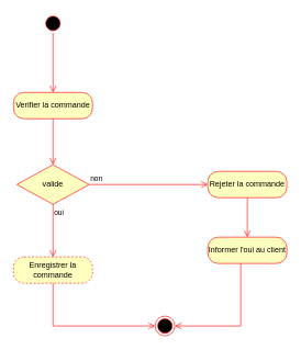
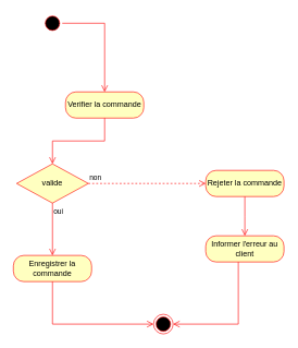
  <mxCell id="0" />
  <mxCell id="1" parent="0" />
  <mxCell id="2" value="" style="ellipse;html=1;shape=startState;fillColor=#000000;strokeColor=#ff0000;" vertex="1" parent="1"><mxGeometry x="65" y="20" width="30" height="30" as="geometry" /></mxCell>
  <mxCell id="3" value="" style="edgeStyle=orthogonalEdgeStyle;html=1;verticalAlign=bottom;endArrow=open;endSize=8;strokeColor=#ff0000;rounded=0;entryX=0.5;entryY=0;entryDx=0;entryDy=0;" edge="1" source="2" parent="1" target="14"><mxGeometry relative="1" as="geometry"><mxPoint x="80" y="130" as="targetPoint" /></mxGeometry></mxCell>
  <mxCell id="4" value="valide" style="rhombus;whiteSpace=wrap;html=1;fillColor=#ffffc0;strokeColor=#ff0000;" vertex="1" parent="1"><mxGeometry x="25" y="250" width="110" height="60" as="geometry" /></mxCell>
- <mxCell id="5" value="non" style="edgeStyle=orthogonalEdgeStyle;html=1;align=left;verticalAlign=bottom;endArrow=open;endSize=8;strokeColor=#ff0000;rounded=0;" edge="1" source="4" parent="1" target="9"><mxGeometry x="-1" relative="1" as="geometry"><mxPoint x="265" y="280" as="targetPoint" /></mxGeometry></mxCell>
+ <mxCell id="5" value="non" style="edgeStyle=orthogonalEdgeStyle;html=1;align=left;verticalAlign=bottom;endArrow=open;endSize=8;strokeColor=#ff0000;rounded=0;dashed=1;" edge="1" source="4" parent="1" target="9"><mxGeometry x="-1" relative="1" as="geometry"><mxPoint x="265" y="280" as="targetPoint" /></mxGeometry></mxCell>
  <mxCell id="6" value="oui" style="edgeStyle=orthogonalEdgeStyle;html=1;align=left;verticalAlign=top;endArrow=open;endSize=8;strokeColor=#ff0000;rounded=0;" edge="1" source="4" parent="1" target="7"><mxGeometry x="-1" relative="1" as="geometry"><mxPoint x="80" y="380" as="targetPoint" /></mxGeometry></mxCell>
- <mxCell id="7" value="Enregistrer la commande" style="rounded=1;whiteSpace=wrap;html=1;arcSize=40;fontColor=#000000;fillColor=#ffffc0;strokeColor=#ff0000;dashed=1;" vertex="1" parent="1"><mxGeometry x="20" y="390" width="120" height="40" as="geometry" /></mxCell>
+ <mxCell id="7" value="Enregistrer la commande" style="rounded=1;whiteSpace=wrap;html=1;arcSize=40;fontColor=#000000;fillColor=#ffffc0;strokeColor=#ff0000;" vertex="1" parent="1"><mxGeometry x="20" y="390" width="120" height="40" as="geometry" /></mxCell>
  <mxCell id="8" value="" style="edgeStyle=orthogonalEdgeStyle;html=1;verticalAlign=bottom;endArrow=open;endSize=8;strokeColor=#ff0000;rounded=0;entryX=0;entryY=0.5;entryDx=0;entryDy=0;" edge="1" source="7" parent="1" target="13"><mxGeometry relative="1" as="geometry"><mxPoint x="80" y="490" as="targetPoint" /><Array as="points"><mxPoint x="80" y="495" /></Array></mxGeometry></mxCell>
  <mxCell id="9" value="Rejeter la commande" style="rounded=1;whiteSpace=wrap;html=1;arcSize=40;fontColor=#000000;fillColor=#ffffc0;strokeColor=#ff0000;" vertex="1" parent="1"><mxGeometry x="315" y="260" width="120" height="40" as="geometry" /></mxCell>
  <mxCell id="10" value="" style="edgeStyle=orthogonalEdgeStyle;html=1;verticalAlign=bottom;endArrow=open;endSize=8;strokeColor=#ff0000;rounded=0;" edge="1" source="9" parent="1"><mxGeometry relative="1" as="geometry"><mxPoint x="375" y="360" as="targetPoint" /></mxGeometry></mxCell>
- <mxCell id="11" value="Informer l'oui au client" style="rounded=1;whiteSpace=wrap;html=1;arcSize=40;fontColor=#000000;fillColor=#ffffc0;strokeColor=#ff0000;" vertex="1" parent="1"><mxGeometry x="315" y="360" width="120" height="40" as="geometry" /></mxCell>
+ <mxCell id="11" value="Informer l'erreur au client" style="rounded=1;whiteSpace=wrap;html=1;arcSize=40;fontColor=#000000;fillColor=#ffffc0;strokeColor=#ff0000;" vertex="1" parent="1"><mxGeometry x="315" y="360" width="120" height="40" as="geometry" /></mxCell>
  <mxCell id="12" value="" style="edgeStyle=orthogonalEdgeStyle;html=1;verticalAlign=bottom;endArrow=open;endSize=8;strokeColor=#ff0000;rounded=0;entryX=1;entryY=0.5;entryDx=0;entryDy=0;" edge="1" source="11" parent="1" target="13"><mxGeometry relative="1" as="geometry"><mxPoint x="375" y="460" as="targetPoint" /><Array as="points"><mxPoint x="365" y="495" /></Array></mxGeometry></mxCell>
  <mxCell id="13" value="" style="ellipse;html=1;shape=endState;fillColor=#000000;strokeColor=#ff0000;" vertex="1" parent="1"><mxGeometry x="235" y="480" width="30" height="30" as="geometry" /></mxCell>
- <mxCell id="14" value="Verifier la commande" style="rounded=1;whiteSpace=wrap;html=1;arcSize=40;fontColor=#000000;fillColor=#ffffc0;strokeColor=#ff0000;" vertex="1" parent="1"><mxGeometry x="20" y="140" width="120" height="40" as="geometry" /></mxCell>
+ <mxCell id="14" value="Verifier la commande" style="rounded=1;whiteSpace=wrap;html=1;arcSize=40;fontColor=#000000;fillColor=#ffffc0;strokeColor=#ff0000;" vertex="1" parent="1"><mxGeometry x="100" y="140" width="120" height="40" as="geometry" /></mxCell>
  <mxCell id="15" value="" style="edgeStyle=orthogonalEdgeStyle;html=1;verticalAlign=bottom;endArrow=open;endSize=8;strokeColor=#ff0000;rounded=0;entryX=0.5;entryY=0;entryDx=0;entryDy=0;" edge="1" source="14" parent="1" target="4"><mxGeometry relative="1" as="geometry"><mxPoint x="245" y="245" as="targetPoint" /></mxGeometry></mxCell>
